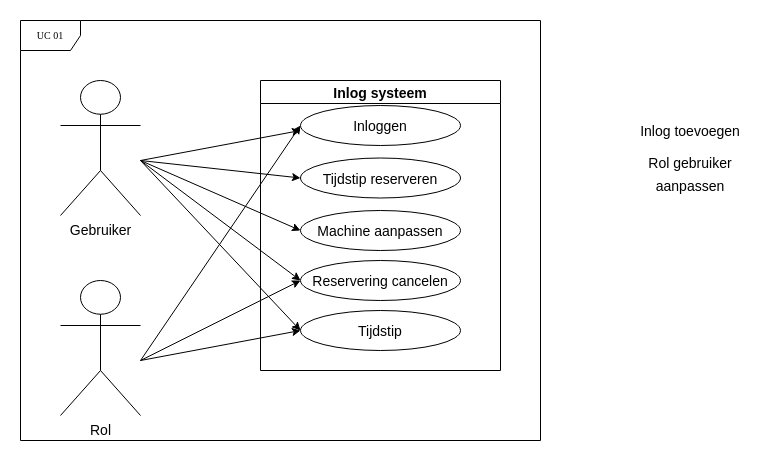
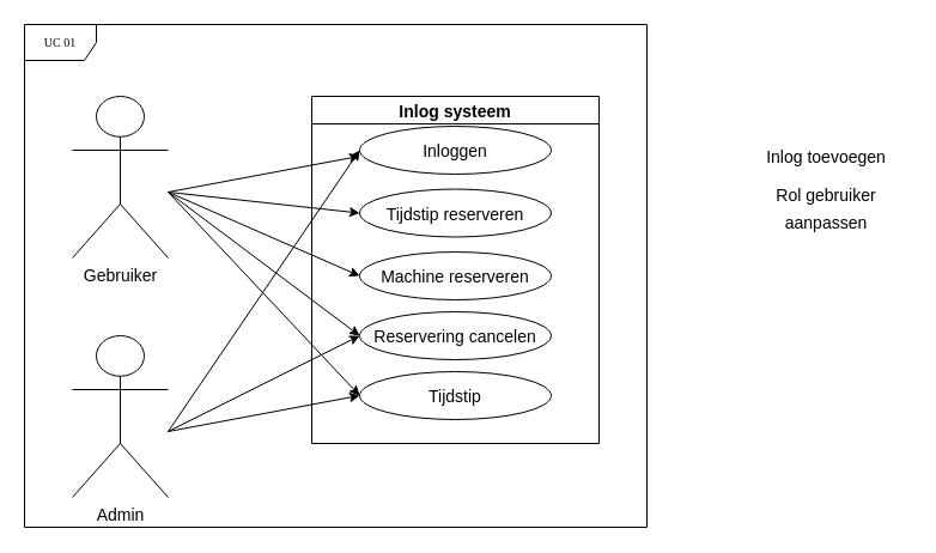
  <mxCell id="0" />
  <mxCell id="1" parent="0" />
  <mxCell id="2" value="UC 01" style="shape=umlFrame;whiteSpace=wrap;html=1;rounded=0;shadow=0;comic=0;labelBackgroundColor=none;strokeWidth=1;fontFamily=Verdana;fontSize=10;align=center;" parent="1" vertex="1"><mxGeometry x="20" y="20" width="520" height="420" as="geometry" /></mxCell>
  <mxCell id="3" value="Gebruiker" style="shape=umlActor;verticalLabelPosition=bottom;verticalAlign=top;html=1;outlineConnect=0;fontSize=14;" parent="1" vertex="1"><mxGeometry x="60" y="80" width="80" height="135" as="geometry" /></mxCell>
- <mxCell id="4" value="Rol" style="shape=umlActor;verticalLabelPosition=bottom;verticalAlign=top;html=1;outlineConnect=0;fontSize=14;" parent="1" vertex="1"><mxGeometry x="60" y="280" width="80" height="135" as="geometry" /></mxCell>
+ <mxCell id="4" value="Admin" style="shape=umlActor;verticalLabelPosition=bottom;verticalAlign=top;html=1;outlineConnect=0;fontSize=14;" parent="1" vertex="1"><mxGeometry x="60" y="280" width="80" height="135" as="geometry" /></mxCell>
  <mxCell id="5" value="Inlog systeem" style="swimlane;fontSize=14;" parent="1" vertex="1"><mxGeometry x="260" y="80" width="240" height="290" as="geometry"><mxRectangle x="280" y="80" width="130" height="23" as="alternateBounds" /></mxGeometry></mxCell>
  <mxCell id="6" value="" style="ellipse;whiteSpace=wrap;html=1;" parent="5" vertex="1"><mxGeometry x="40" y="25" width="160" height="40" as="geometry" /></mxCell>
  <mxCell id="7" value="" style="ellipse;whiteSpace=wrap;html=1;" parent="5" vertex="1"><mxGeometry x="40" y="77.5" width="160" height="40" as="geometry" /></mxCell>
  <mxCell id="8" value="" style="ellipse;whiteSpace=wrap;html=1;" parent="5" vertex="1"><mxGeometry x="40" y="130" width="160" height="40" as="geometry" /></mxCell>
  <mxCell id="9" value="&lt;font style=&quot;font-size: 14px&quot;&gt;Inloggen&lt;/font&gt;" style="text;html=1;strokeColor=none;fillColor=none;align=center;verticalAlign=middle;whiteSpace=wrap;rounded=0;fontSize=19;" parent="5" vertex="1"><mxGeometry x="50" y="30" width="140" height="30" as="geometry" /></mxCell>
  <mxCell id="10" value="" style="ellipse;whiteSpace=wrap;html=1;" parent="5" vertex="1"><mxGeometry x="40" y="230" width="160" height="40" as="geometry" /></mxCell>
  <mxCell id="11" value="" style="ellipse;whiteSpace=wrap;html=1;" parent="5" vertex="1"><mxGeometry x="40" y="180" width="160" height="40" as="geometry" /></mxCell>
  <mxCell id="12" value="&lt;font style=&quot;font-size: 14px&quot;&gt;Tijdstip reserveren&lt;/font&gt;" style="text;html=1;strokeColor=none;fillColor=none;align=center;verticalAlign=middle;whiteSpace=wrap;rounded=0;fontSize=19;" vertex="1" parent="5"><mxGeometry x="50" y="82.5" width="140" height="30" as="geometry" /></mxCell>
- <mxCell id="13" value="&lt;font style=&quot;font-size: 14px&quot;&gt;Machine aanpassen&lt;/font&gt;" style="text;html=1;strokeColor=none;fillColor=none;align=center;verticalAlign=middle;whiteSpace=wrap;rounded=0;fontSize=19;" vertex="1" parent="5"><mxGeometry x="50" y="135" width="140" height="30" as="geometry" /></mxCell>
+ <mxCell id="13" value="&lt;font style=&quot;font-size: 14px&quot;&gt;Machine reserveren&lt;/font&gt;" style="text;html=1;strokeColor=none;fillColor=none;align=center;verticalAlign=middle;whiteSpace=wrap;rounded=0;fontSize=19;" vertex="1" parent="5"><mxGeometry x="50" y="135" width="140" height="30" as="geometry" /></mxCell>
  <mxCell id="14" value="&lt;font style=&quot;font-size: 14px&quot;&gt;Reservering cancelen&lt;/font&gt;" style="text;html=1;strokeColor=none;fillColor=none;align=center;verticalAlign=middle;whiteSpace=wrap;rounded=0;fontSize=19;" vertex="1" parent="5"><mxGeometry x="50" y="185" width="140" height="30" as="geometry" /></mxCell>
  <mxCell id="15" value="&lt;font style=&quot;font-size: 14px&quot;&gt;Tijdstip&lt;/font&gt;" style="text;html=1;strokeColor=none;fillColor=none;align=center;verticalAlign=middle;whiteSpace=wrap;rounded=0;fontSize=19;" parent="5" vertex="1"><mxGeometry x="50" y="235" width="140" height="30" as="geometry" /></mxCell>
  <mxCell id="16" value="" style="endArrow=classic;html=1;rounded=0;fontSize=14;entryX=0;entryY=0.5;entryDx=0;entryDy=0;" parent="1" target="11" edge="1"><mxGeometry width="50" height="50" relative="1" as="geometry"><mxPoint x="140" y="360" as="sourcePoint" /><mxPoint x="310" y="340" as="targetPoint" /></mxGeometry></mxCell>
  <mxCell id="17" value="" style="endArrow=classic;html=1;rounded=0;fontSize=14;entryX=0;entryY=0.5;entryDx=0;entryDy=0;" parent="1" target="6" edge="1"><mxGeometry width="50" height="50" relative="1" as="geometry"><mxPoint x="140" y="360" as="sourcePoint" /><mxPoint x="330" y="360" as="targetPoint" /></mxGeometry></mxCell>
  <mxCell id="18" value="" style="endArrow=classic;html=1;rounded=0;fontSize=14;entryX=0;entryY=0.5;entryDx=0;entryDy=0;" parent="1" target="7" edge="1"><mxGeometry width="50" height="50" relative="1" as="geometry"><mxPoint x="140" y="160" as="sourcePoint" /><mxPoint x="310" y="340" as="targetPoint" /></mxGeometry></mxCell>
  <mxCell id="19" value="" style="endArrow=classic;html=1;rounded=0;fontSize=14;entryX=0;entryY=0.5;entryDx=0;entryDy=0;" parent="1" target="8" edge="1"><mxGeometry width="50" height="50" relative="1" as="geometry"><mxPoint x="140" y="160" as="sourcePoint" /><mxPoint x="320" y="350" as="targetPoint" /></mxGeometry></mxCell>
  <mxCell id="20" value="&lt;span style=&quot;font-size: 14px&quot;&gt;Inlog toevoegen&lt;/span&gt;" style="text;html=1;strokeColor=none;fillColor=none;align=center;verticalAlign=middle;whiteSpace=wrap;rounded=0;fontSize=19;" parent="1" vertex="1"><mxGeometry x="620" y="115" width="140" height="30" as="geometry" /></mxCell>
  <mxCell id="21" value="&lt;span style=&quot;font-size: 14px&quot;&gt;Rol gebruiker aanpassen&lt;/span&gt;" style="text;html=1;strokeColor=none;fillColor=none;align=center;verticalAlign=middle;whiteSpace=wrap;rounded=0;fontSize=19;" parent="1" vertex="1"><mxGeometry x="620" y="157.5" width="140" height="30" as="geometry" /></mxCell>
  <mxCell id="22" value="" style="endArrow=classic;html=1;rounded=0;fontSize=14;" edge="1" parent="1"><mxGeometry width="50" height="50" relative="1" as="geometry"><mxPoint x="140" y="160" as="sourcePoint" /><mxPoint x="300" y="130" as="targetPoint" /></mxGeometry></mxCell>
  <mxCell id="23" value="" style="endArrow=classic;html=1;rounded=0;fontSize=14;entryX=0;entryY=0.5;entryDx=0;entryDy=0;" edge="1" parent="1" target="11"><mxGeometry width="50" height="50" relative="1" as="geometry"><mxPoint x="140" y="160" as="sourcePoint" /><mxPoint x="310" y="240" as="targetPoint" /></mxGeometry></mxCell>
  <mxCell id="24" value="" style="endArrow=classic;html=1;rounded=0;fontSize=14;entryX=0;entryY=0.5;entryDx=0;entryDy=0;" edge="1" parent="1" target="10"><mxGeometry width="50" height="50" relative="1" as="geometry"><mxPoint x="140" y="160" as="sourcePoint" /><mxPoint x="310" y="290" as="targetPoint" /></mxGeometry></mxCell>
  <mxCell id="25" value="" style="endArrow=classic;html=1;rounded=0;fontSize=14;entryX=0;entryY=0.5;entryDx=0;entryDy=0;" edge="1" parent="1" target="10"><mxGeometry width="50" height="50" relative="1" as="geometry"><mxPoint x="140" y="360" as="sourcePoint" /><mxPoint x="310" y="290" as="targetPoint" /></mxGeometry></mxCell>
